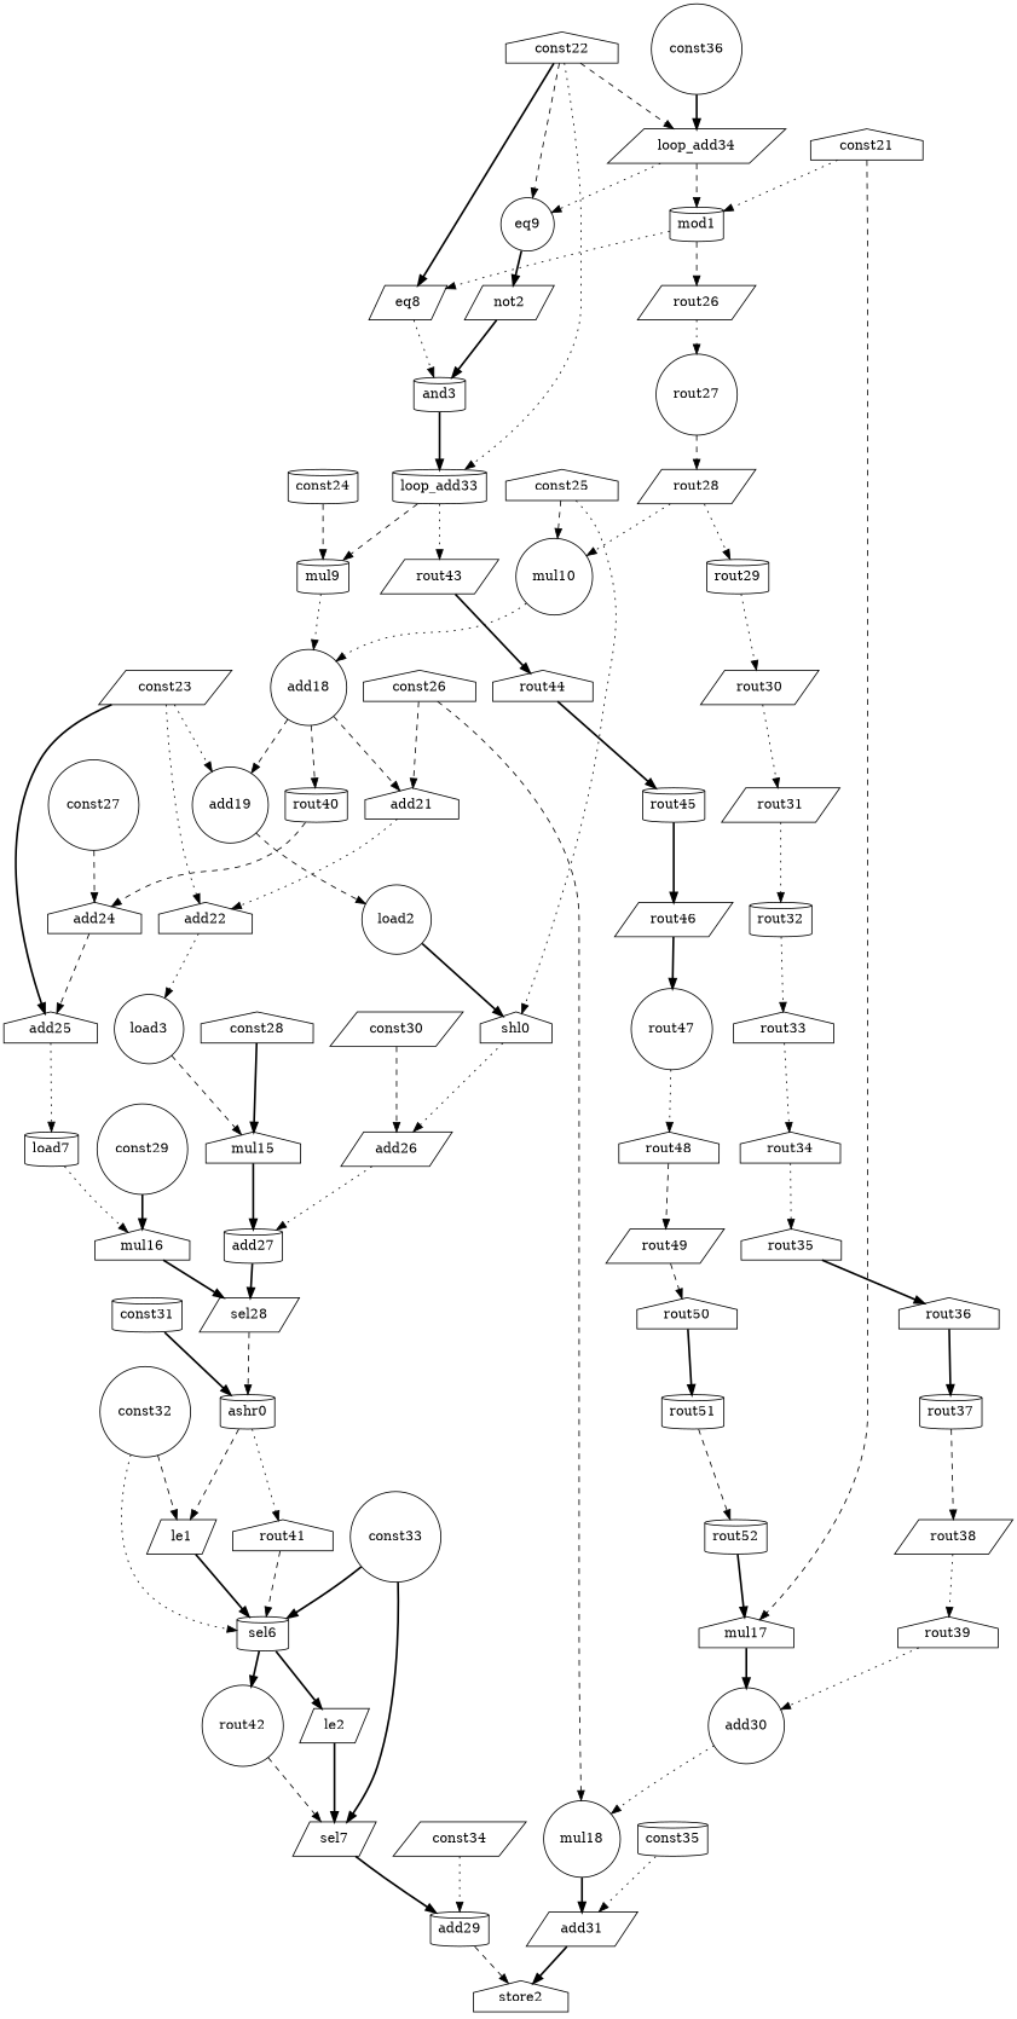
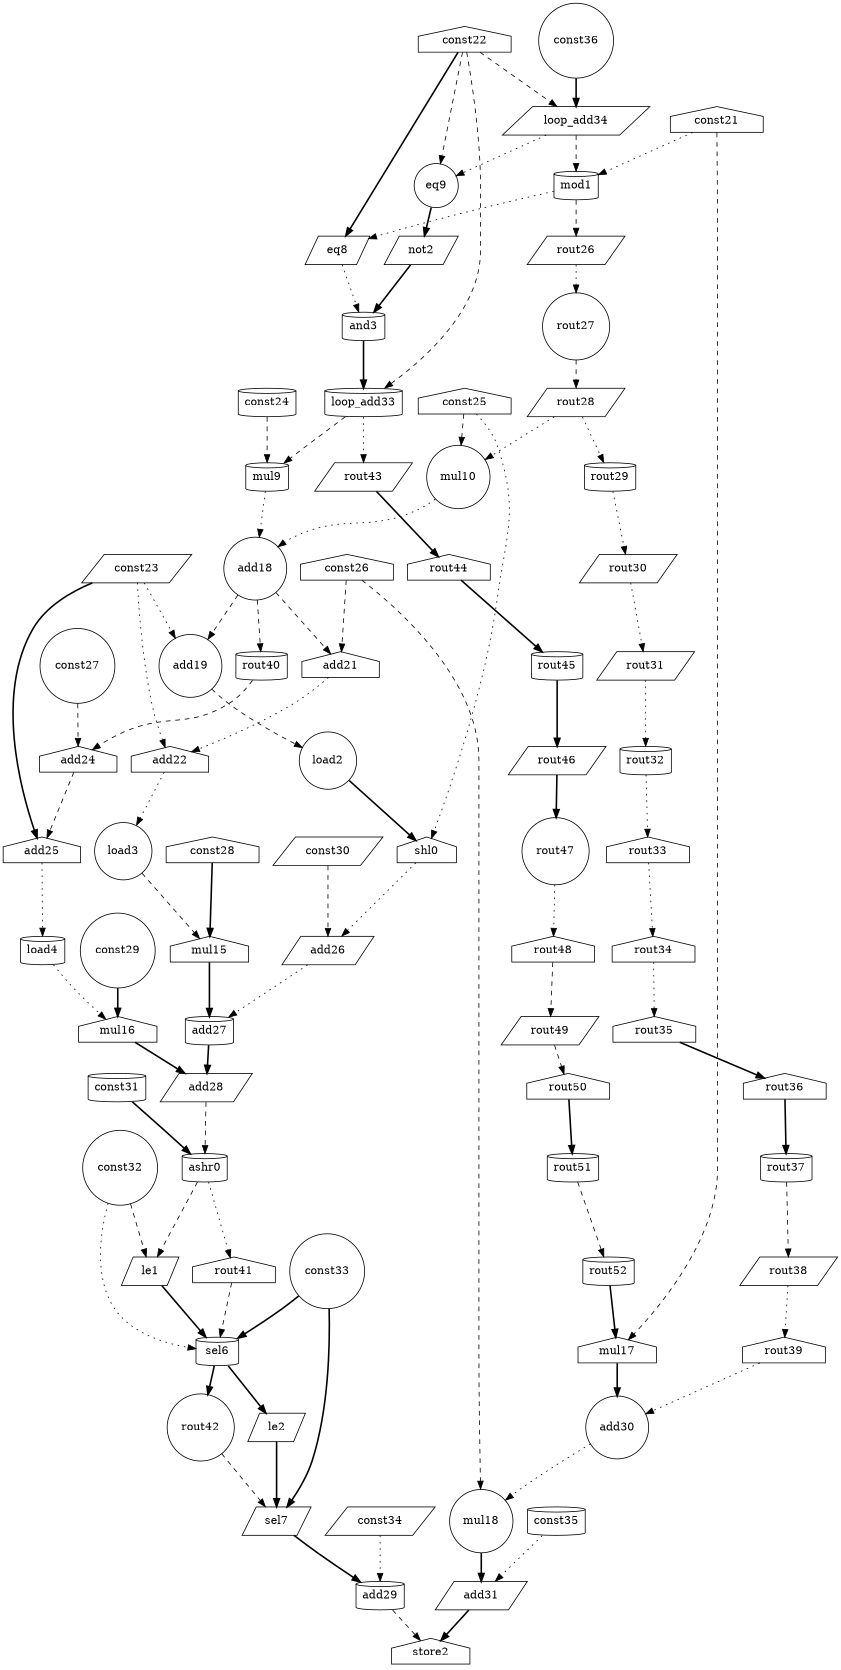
  digraph {
    fontname="DejaVu Serif"
    node [fontname="DejaVu Serif" opcode=rout shape=house]
    edge [fontname="DejaVu Serif" operand=0 style=dotted]
    const21 [opcode=const val=2304]
    mod1 [llvm="%98" opcode=mod schedule=1 shape=cylinder]
    mul17 [llvm="%124" opcode=mul schedule=15]
    eq8 [llvm="%99" opcode=eq schedule=2 shape=parallelogram]
    rout26 [schedule=2 shape=parallelogram]
    add30 [llvm="%125" opcode=add schedule=16 shape=circle]
    and3 [llvm="%101" opcode=and schedule=3 shape=cylinder]
    rout27 [schedule=3 shape=circle]
    const22 [opcode=const val=0]
    eq9 [llvm="%100" opcode=eq schedule=1 shape=circle]
    loop_add33 [llvm="%96" opcode=add schedule=4 shape=cylinder]
    loop_add34 [llvm="%97" opcode=add schedule=0 shape=parallelogram]
    not2 [llvm="%100" opcode=not schedule=2 shape=parallelogram]
    mul9 [llvm="%104" opcode=mul schedule=5 shape=cylinder]
    rout43 [schedule=5 shape=parallelogram]
    const23 [llvm="%2" opcode=const shape=parallelogram]
    add19 [llvm="%104" opcode=add schedule=7 shape=circle]
    add22 [llvm="%107" opcode=add schedule=8]
    add25 [llvm="%110" opcode=add schedule=9]
    load2 [llvm="%105" opcode=load schedule=8 shape=circle]
    load3 [llvm="%108" opcode=load schedule=9 shape=circle]
-   load4 [llvm="%111" opcode=load schedule=10 shape=cylinder label=load7]
+   load4 [llvm="%111" opcode=load schedule=10 shape=cylinder]
    const24 [opcode=const shape=cylinder val=13824]
    add18 [llvm="%104" opcode=add schedule=6 shape=circle]
    add21 [llvm="%107" opcode=add schedule=7]
    rout40 [schedule=7 shape=cylinder]
    const25 [opcode=const val=6]
    mul10 [llvm="%104" opcode=mul schedule=5 shape=circle]
    shl0 [llvm="%113" opcode=shl schedule=9]
    add26 [llvm="%116" opcode=add schedule=10 shape=parallelogram]
    add24 [llvm="%110" opcode=add schedule=8]
    const26 [opcode=const val=2]
    mul18 [llvm="%126" opcode=mul schedule=17 shape=circle]
    add31 [llvm="%126" opcode=add schedule=18 shape=parallelogram]
    mul15 [llvm="%114" opcode=mul schedule=10]
    add27 [llvm="%117" opcode=add schedule=11 shape=cylinder]
    const27 [opcode=const shape=circle val=4]
    mul16 [llvm="%115" opcode=mul schedule=11]
-   add28 [llvm="%118" opcode=add schedule=12 shape=parallelogram label=sel28]
+   add28 [llvm="%118" opcode=add schedule=12 shape=parallelogram]
    const28 [opcode=const val=-54]
    const29 [opcode=const shape=circle val=-10]
    ashr0 [llvm="%119" opcode=ashr schedule=13 shape=cylinder]
    const30 [opcode=const shape=parallelogram val=64]
    le1 [llvm="%120" opcode=le schedule=14 shape=parallelogram]
    rout41 [schedule=14]
    const31 [opcode=const shape=cylinder val=7]
    sel6 [llvm="%120" opcode=sel schedule=15 shape=cylinder]
    const32 [opcode=const shape=circle val=511]
    le2 [llvm="%121" opcode=le schedule=16 shape=parallelogram]
    rout42 [schedule=16 shape=circle]
    sel7 [llvm="%121" opcode=sel schedule=17 shape=parallelogram]
    const33 [opcode=const shape=circle val=-512]
    add29 [llvm="%123" opcode=add schedule=18 shape=cylinder]
    store2 [llvm=store opcode=store schedule=19]
    const34 [opcode=const shape=parallelogram val=512]
    const35 [llvm="@d3_3" opcode=const shape=cylinder]
    const36 [opcode=const shape=circle val=1]
    rout44 [schedule=6]
    rout28 [schedule=4 shape=parallelogram]
    rout29 [schedule=5 shape=cylinder]
    rout30 [schedule=6 shape=parallelogram]
    rout31 [schedule=7 shape=parallelogram]
    rout32 [schedule=8 shape=cylinder]
    rout33 [schedule=9]
    rout34 [schedule=10]
    rout35 [schedule=11]
    rout36 [schedule=12]
    rout37 [schedule=13 shape=cylinder]
    rout38 [schedule=14 shape=parallelogram]
    rout39 [schedule=15]
    rout45 [schedule=7 shape=cylinder]
    rout46 [schedule=8 shape=parallelogram]
    rout47 [schedule=9 shape=circle]
    rout48 [schedule=10]
    rout49 [schedule=11 shape=parallelogram]
    rout50 [schedule=12]
    rout51 [schedule=13 shape=cylinder]
    rout52 [schedule=14 shape=cylinder]
    const21 -> mod1 [operand=1]
    const21 -> mul17 [operand=1 style=dashed]
    mod1 -> eq8
    mod1 -> rout26 [style=dashed]
    mul17 -> add30 [style=bold]
    eq8 -> and3 [operand=1]
    rout26 -> rout27
    add30 -> mul18
    and3 -> loop_add33 [operand=1 style=bold]
    rout27 -> rout28 [style=dashed]
    const22 -> eq8 [operand=1 style=bold]
    const22 -> eq9 [operand=1 style=dashed]
-   const22 -> loop_add33 [type=const_base]
+   const22 -> loop_add33 [style=dashed type=const_base]
    const22 -> loop_add34 [style=dashed type=const_base]
    eq9 -> not2 [style=bold]
    loop_add33 -> mul9 [style=dashed]
    loop_add33 -> rout43
    loop_add34 -> mod1 [style=dashed]
    loop_add34 -> eq9
    not2 -> and3 [style=bold]
    mul9 -> add18
    rout43 -> rout44 [style=bold]
    const23 -> add19
    const23 -> add22
    const23 -> add25 [style=bold]
    add19 -> load2 [style=dashed]
    add22 -> load3
    add25 -> load4
    load2 -> shl0 [style=bold]
    load3 -> mul15 [style=dashed]
    load4 -> mul16
    const24 -> mul9 [operand=1 style=dashed]
    add18 -> add19 [operand=1 style=dashed]
    add18 -> add21 [style=dashed]
    add18 -> rout40 [style=dashed]
    add21 -> add22 [operand=1]
    rout40 -> add24 [style=dashed]
    const25 -> mul10 [operand=1 style=dashed]
    const25 -> shl0 [operand=1]
    mul10 -> add18 [operand=1]
    shl0 -> add26
    add26 -> add27
    add24 -> add25 [operand=1 style=dashed]
    const26 -> add21 [operand=1 style=dashed]
    const26 -> mul18 [operand=1 style=dashed]
    mul18 -> add31 [operand=1 style=bold]
    add31 -> store2 [operand=1 style=bold]
    mul15 -> add27 [operand=1 style=bold]
    add27 -> add28 [style=bold]
    const27 -> add24 [operand=1 style=dashed]
    mul16 -> add28 [operand=1 style=bold]
    add28 -> ashr0 [style=dashed]
    const28 -> mul15 [operand=1 style=bold]
    const29 -> mul16 [operand=1 style=bold]
    ashr0 -> le1 [style=dashed]
    ashr0 -> rout41
    const30 -> add26 [operand=1 style=dashed]
    le1 -> sel6 [style=bold]
    rout41 -> sel6 [operand=1 style=dashed]
    const31 -> ashr0 [operand=1 style=bold]
    sel6 -> le2 [style=bold]
    sel6 -> rout42 [style=bold]
    const32 -> le1 [operand=1 style=dashed]
    const32 -> sel6 [operand=2]
    le2 -> sel7 [style=bold]
    rout42 -> sel7 [operand=2 style=dashed]
    sel7 -> add29 [style=bold]
    const33 -> sel6 [operand=1 style=bold]
    const33 -> sel7 [operand=1 style=bold]
    add29 -> store2 [style=dashed]
    const34 -> add29 [operand=1]
    const35 -> add31
    const36 -> loop_add34 [operand=1 style=bold]
    rout44 -> rout45 [style=bold]
    rout28 -> mul10
    rout28 -> rout29
    rout29 -> rout30
    rout30 -> rout31
    rout31 -> rout32
    rout32 -> rout33
    rout33 -> rout34
    rout34 -> rout35
    rout35 -> rout36 [style=bold]
    rout36 -> rout37 [style=bold]
    rout37 -> rout38 [style=dashed]
    rout38 -> rout39
    rout39 -> add30 [operand=1]
    rout45 -> rout46 [style=bold]
    rout46 -> rout47 [style=bold]
    rout47 -> rout48
    rout48 -> rout49 [style=dashed]
    rout49 -> rout50 [style=dashed]
    rout50 -> rout51 [style=bold]
    rout51 -> rout52 [style=dashed]
    rout52 -> mul17 [style=bold]
  }
